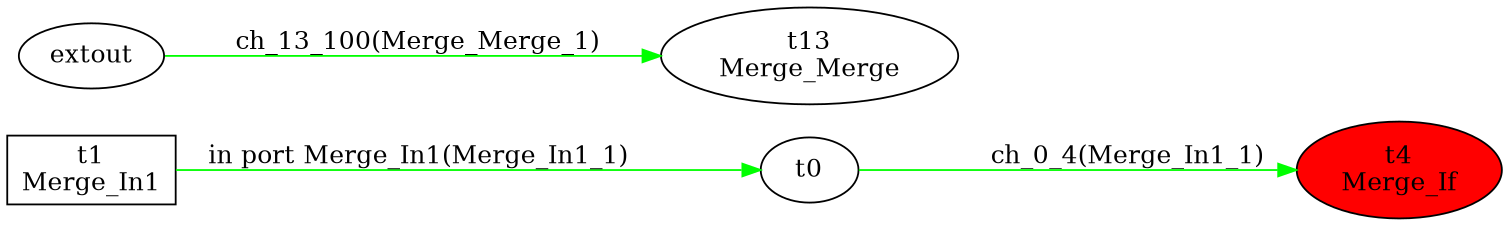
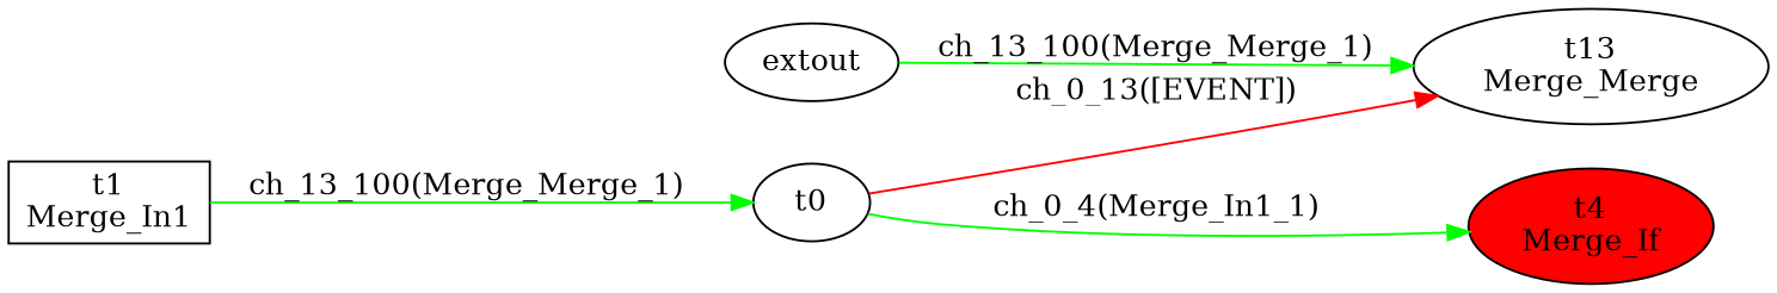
  digraph {
    rankdir=LR
    edge [color=green]
    n1 [fillcolor=red label="t4\nMerge_If" style=filled]
    t0
    n3 [label="t13\nMerge_Merge"]
    n4 [label=extout]
    n5 [label="t1\nMerge_In1" shape=box]
    t0 -> n1 [label="ch_0_4(Merge_In1_1)"]
+   t0 -> n3 [color=red label="ch_0_13([EVENT])"]
    n4 -> n3 [label="ch_13_100(Merge_Merge_1)"]
-   n5 -> t0 [label="in port Merge_In1(Merge_In1_1)"]
+   n5 -> t0 [label="ch_13_100(Merge_Merge_1)"]
  }
